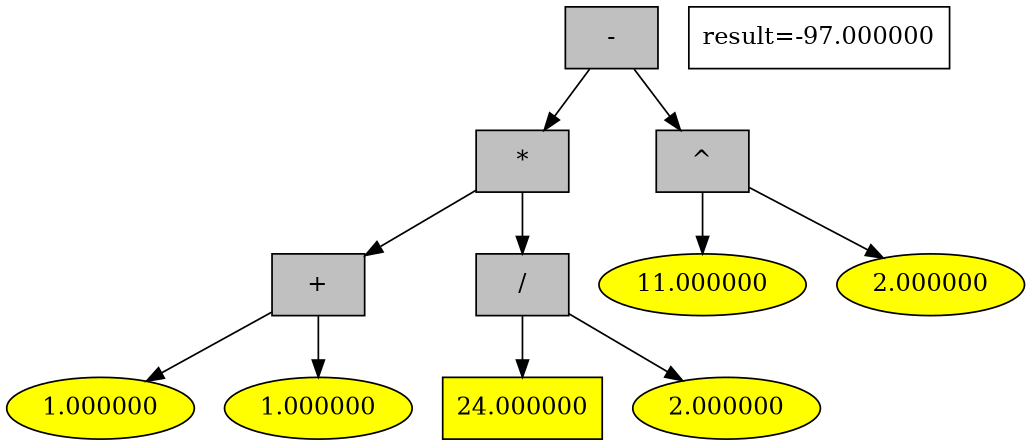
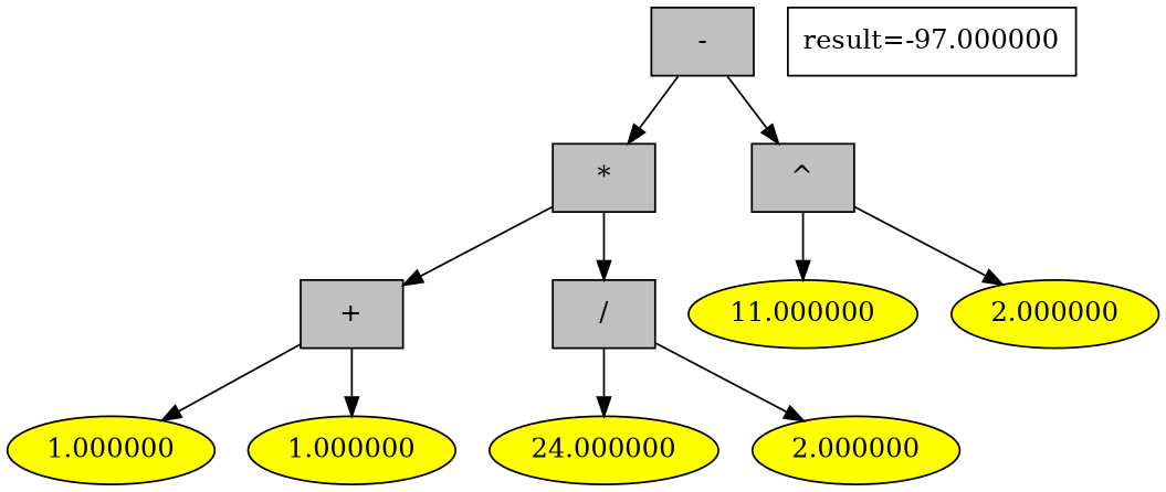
  digraph {
    node [fillcolor=yellow style=filled]
    n1 [fillcolor=grey label="-" shape=box]
    n2 [fillcolor=grey label="*" shape=box]
    n3 [fillcolor=grey label="^" shape=box]
    n4 [fillcolor=grey label="+" shape=box]
    n5 [fillcolor=grey label="/" shape=box]
    n6 [label=1.000000]
    n7 [label=1.000000]
-   n8 [label=24.000000 shape=box]
+   n8 [label=24.000000]
    n9 [label=2.000000]
    n10 [label=11.000000]
    n11 [label=2.000000]
    "result=-97.000000" [shape=box fillcolor="" style=""]
    n1 -> n2
    n1 -> n3
    n2 -> n4
    n2 -> n5
    n3 -> n10
    n3 -> n11
    n4 -> n6
    n4 -> n7
    n5 -> n8
    n5 -> n9
  }
